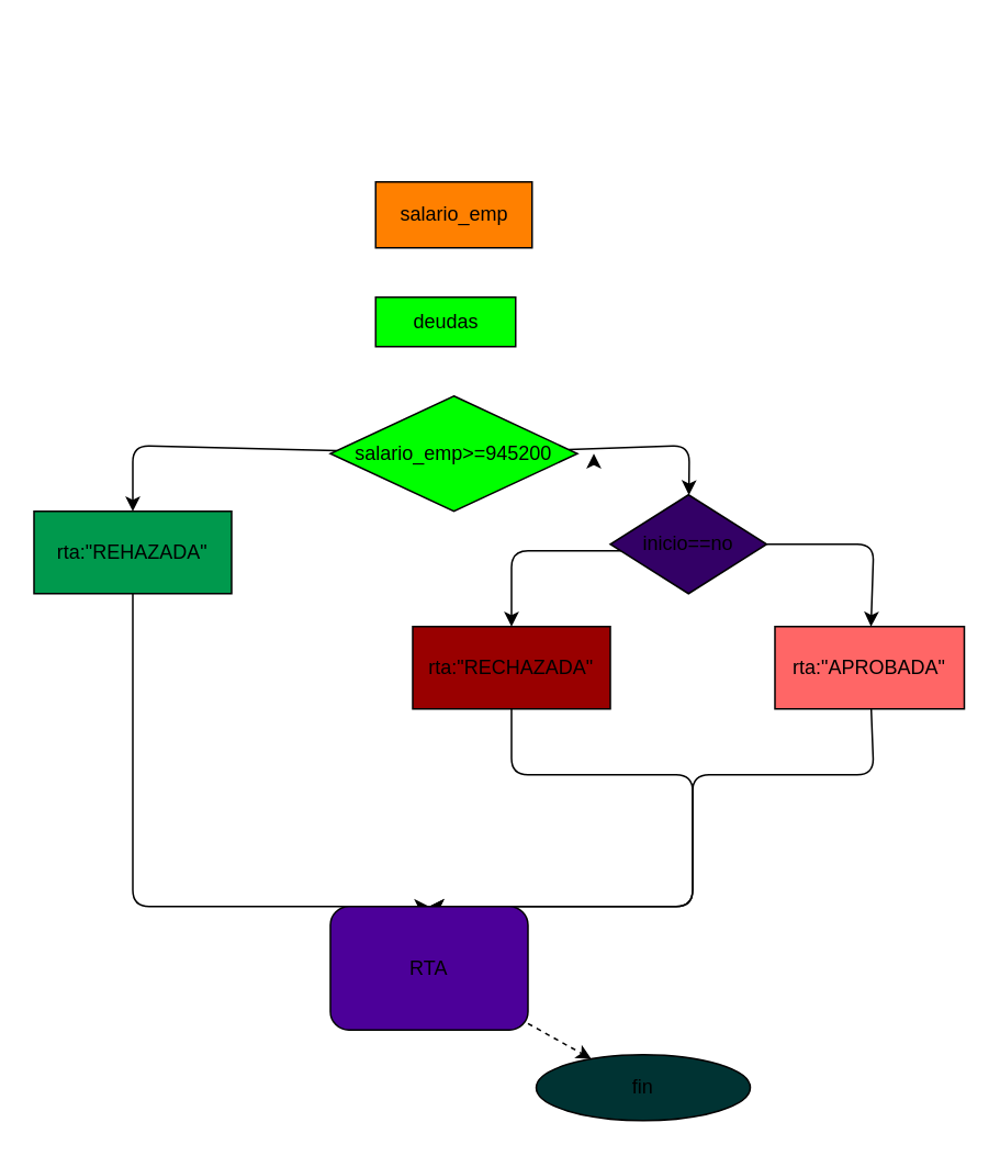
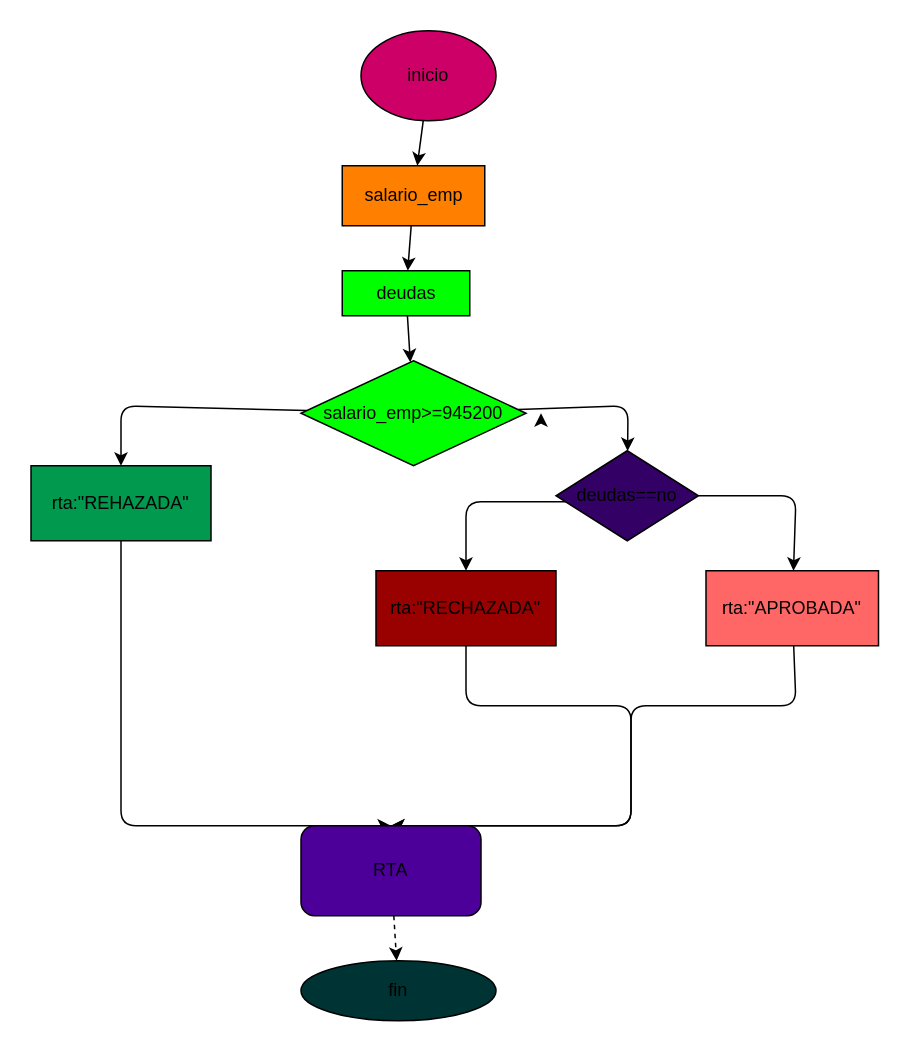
  <mxCell id="0" />
  <mxCell id="1" parent="0" />
+ <mxCell id="2" value="" style="edgeStyle=none;html=1;" edge="1" parent="1" source="3" target="5"><mxGeometry relative="1" as="geometry" /></mxCell>
+ <mxCell id="3" value="inicio" style="ellipse;whiteSpace=wrap;html=1;fillColor=#CC0066;" vertex="1" parent="1"><mxGeometry x="240" y="20" width="90" height="60" as="geometry" /></mxCell>
+ <mxCell id="4" value="" style="edgeStyle=none;html=1;" edge="1" parent="1" source="5" target="7"><mxGeometry relative="1" as="geometry" /></mxCell>
  <mxCell id="5" value="salario_emp" style="whiteSpace=wrap;html=1;fillColor=#FF8000;" vertex="1" parent="1"><mxGeometry x="227.5" y="110" width="95" height="40" as="geometry" /></mxCell>
+ <mxCell id="6" value="" style="edgeStyle=none;html=1;" edge="1" parent="1" source="7" target="11"><mxGeometry relative="1" as="geometry" /></mxCell>
  <mxCell id="7" value="deudas" style="whiteSpace=wrap;html=1;fillColor=#00FF00;" vertex="1" parent="1"><mxGeometry x="227.5" y="180" width="85" height="30" as="geometry" /></mxCell>
  <mxCell id="8" value="" style="edgeStyle=none;html=1;" edge="1" parent="1" source="11" target="14"><mxGeometry relative="1" as="geometry"><Array as="points"><mxPoint x="418" y="270" /></Array></mxGeometry></mxCell>
  <mxCell id="9" value="" style="edgeStyle=none;html=1;" edge="1" parent="1" source="11" target="20"><mxGeometry relative="1" as="geometry"><Array as="points"><mxPoint x="80" y="270" /></Array></mxGeometry></mxCell>
  <mxCell id="10" style="edgeStyle=none;html=1;" edge="1" parent="1"><mxGeometry relative="1" as="geometry"><mxPoint x="360" y="275" as="targetPoint" /><mxPoint x="360" y="280" as="sourcePoint" /></mxGeometry></mxCell>
  <mxCell id="11" value="salario_emp&amp;gt;=945200" style="rhombus;whiteSpace=wrap;html=1;fillColor=#00ff00;" vertex="1" parent="1"><mxGeometry x="200" y="240" width="150" height="70" as="geometry" /></mxCell>
  <mxCell id="12" value="" style="edgeStyle=none;html=1;exitX=0.084;exitY=0.567;exitDx=0;exitDy=0;exitPerimeter=0;" edge="1" parent="1" source="14" target="16"><mxGeometry relative="1" as="geometry"><mxPoint x="340" y="360" as="sourcePoint" /><Array as="points"><mxPoint x="310" y="334" /></Array></mxGeometry></mxCell>
  <mxCell id="13" value="" style="edgeStyle=none;html=1;" edge="1" parent="1" source="14" target="18"><mxGeometry relative="1" as="geometry"><Array as="points"><mxPoint x="530" y="330" /></Array></mxGeometry></mxCell>
- <mxCell id="14" value="inicio==no" style="rhombus;whiteSpace=wrap;html=1;fillColor=#330066;" vertex="1" parent="1"><mxGeometry x="370" y="300" width="95" height="60" as="geometry" /></mxCell>
+ <mxCell id="14" value="deudas==no" style="rhombus;whiteSpace=wrap;html=1;fillColor=#330066;" vertex="1" parent="1"><mxGeometry x="370" y="300" width="95" height="60" as="geometry" /></mxCell>
  <mxCell id="15" value="" style="edgeStyle=none;html=1;entryX=0.5;entryY=0;entryDx=0;entryDy=0;" edge="1" parent="1" source="16" target="22"><mxGeometry relative="1" as="geometry"><mxPoint x="410" y="540" as="targetPoint" /><Array as="points"><mxPoint x="310" y="470" /><mxPoint x="420" y="470" /><mxPoint x="420" y="550" /></Array></mxGeometry></mxCell>
  <mxCell id="16" value="rta:&quot;RECHAZADA&quot;" style="rounded=0;whiteSpace=wrap;html=1;fillColor=#990000;" vertex="1" parent="1"><mxGeometry x="250" y="380" width="120" height="50" as="geometry" /></mxCell>
  <mxCell id="17" style="edgeStyle=none;html=1;entryX=0.5;entryY=0;entryDx=0;entryDy=0;" edge="1" parent="1" source="18" target="22"><mxGeometry relative="1" as="geometry"><mxPoint x="527.5" y="450" as="targetPoint" /><Array as="points"><mxPoint x="530" y="470" /><mxPoint x="420" y="470" /><mxPoint x="420" y="550" /></Array></mxGeometry></mxCell>
  <mxCell id="18" value="rta:&quot;APROBADA&quot;" style="whiteSpace=wrap;html=1;fillColor=#FF6666;" vertex="1" parent="1"><mxGeometry x="470" y="380" width="115" height="50" as="geometry" /></mxCell>
  <mxCell id="19" value="" style="edgeStyle=none;html=1;entryX=0.5;entryY=0;entryDx=0;entryDy=0;" edge="1" parent="1" source="20" target="22"><mxGeometry relative="1" as="geometry"><mxPoint x="80" y="465" as="targetPoint" /><Array as="points"><mxPoint x="80" y="550" /></Array></mxGeometry></mxCell>
  <mxCell id="20" value="rta:&quot;REHAZADA&quot;" style="whiteSpace=wrap;html=1;fillColor=#00994D;" vertex="1" parent="1"><mxGeometry x="20" y="310" width="120" height="50" as="geometry" /></mxCell>
  <mxCell id="21" value="" style="edgeStyle=none;html=1;dashed=1;" edge="1" parent="1" source="22" target="23"><mxGeometry relative="1" as="geometry" /></mxCell>
- <mxCell id="22" value="RTA" style="rounded=1;whiteSpace=wrap;html=1;fillColor=#4C0099;" vertex="1" parent="1"><mxGeometry x="200" y="550" width="120" height="75" as="geometry" /></mxCell>
- <mxCell id="23" value="fin" style="ellipse;whiteSpace=wrap;html=1;fillColor=#003333;" vertex="1" parent="1"><mxGeometry x="325" y="640" width="130" height="40" as="geometry" /></mxCell>
+ <mxCell id="22" value="RTA" style="rounded=1;whiteSpace=wrap;html=1;fillColor=#4C0099;" vertex="1" parent="1"><mxGeometry x="200" y="550" width="120" height="60" as="geometry" /></mxCell>
+ <mxCell id="23" value="fin" style="ellipse;whiteSpace=wrap;html=1;fillColor=#003333;" vertex="1" parent="1"><mxGeometry x="200" y="640" width="130" height="40" as="geometry" /></mxCell>
